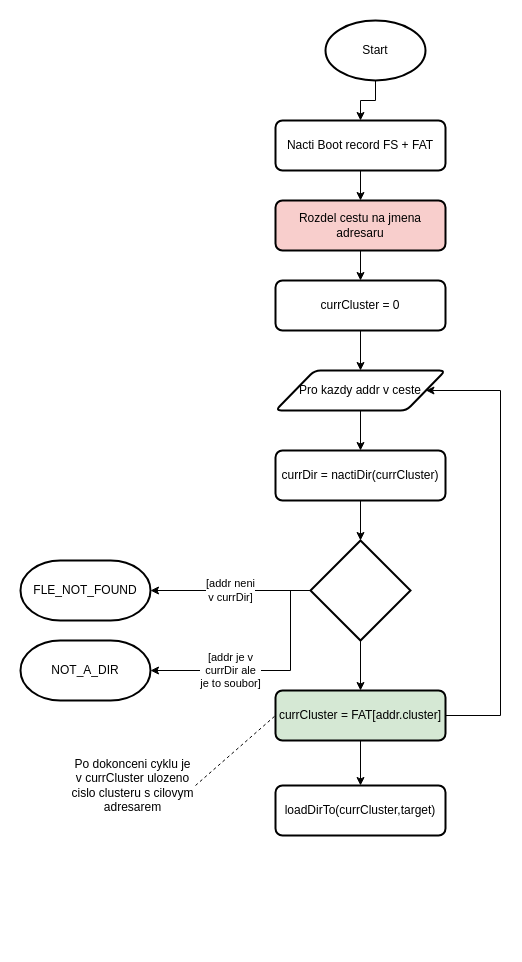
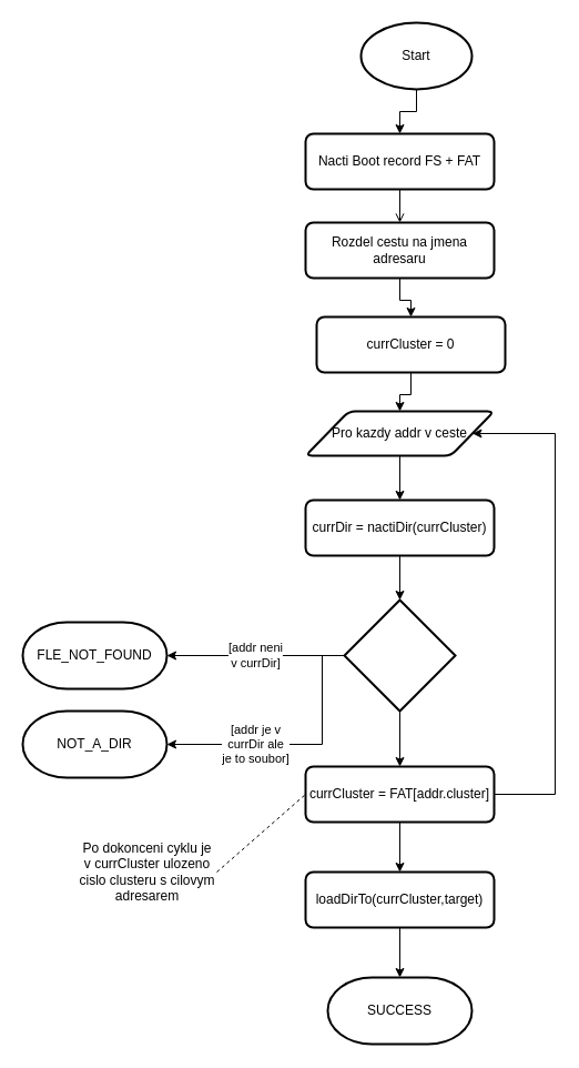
  <mxCell id="0" />
  <mxCell id="1" parent="0" />
  <mxCell id="2" style="edgeStyle=orthogonalEdgeStyle;rounded=0;orthogonalLoop=1;jettySize=auto;html=1;entryX=0.5;entryY=0;entryDx=0;entryDy=0;" edge="1" parent="1" source="3" target="5"><mxGeometry relative="1" as="geometry" /></mxCell>
  <mxCell id="3" value="Start" style="strokeWidth=2;html=1;shape=mxgraph.flowchart.start_1;whiteSpace=wrap;" vertex="1" parent="1"><mxGeometry x="325" y="20" width="100" height="60" as="geometry" /></mxCell>
- <mxCell id="4" style="edgeStyle=orthogonalEdgeStyle;rounded=0;orthogonalLoop=1;jettySize=auto;html=1;entryX=0.5;entryY=0;entryDx=0;entryDy=0;" edge="1" parent="1" source="5" target="7"><mxGeometry relative="1" as="geometry" /></mxCell>
+ <mxCell id="4" style="edgeStyle=orthogonalEdgeStyle;rounded=0;orthogonalLoop=1;jettySize=auto;html=1;entryX=0.5;entryY=0;entryDx=0;entryDy=0;endArrow=open;" edge="1" parent="1" source="5" target="7"><mxGeometry relative="1" as="geometry" /></mxCell>
  <mxCell id="5" value="Nacti Boot record FS + FAT" style="rounded=1;whiteSpace=wrap;html=1;absoluteArcSize=1;arcSize=14;strokeWidth=2;" vertex="1" parent="1"><mxGeometry x="275" y="120" width="170" height="50" as="geometry" /></mxCell>
  <mxCell id="6" style="edgeStyle=orthogonalEdgeStyle;rounded=0;orthogonalLoop=1;jettySize=auto;html=1;entryX=0.5;entryY=0;entryDx=0;entryDy=0;" edge="1" parent="1" source="7" target="11"><mxGeometry relative="1" as="geometry" /></mxCell>
- <mxCell id="7" value="Rozdel cestu na jmena adresaru" style="rounded=1;whiteSpace=wrap;html=1;absoluteArcSize=1;arcSize=14;strokeWidth=2;fillColor=#f8cecc;" vertex="1" parent="1"><mxGeometry x="275" y="200" width="170" height="50" as="geometry" /></mxCell>
+ <mxCell id="7" value="Rozdel cestu na jmena adresaru" style="rounded=1;whiteSpace=wrap;html=1;absoluteArcSize=1;arcSize=14;strokeWidth=2;" vertex="1" parent="1"><mxGeometry x="275" y="200" width="170" height="50" as="geometry" /></mxCell>
  <mxCell id="8" style="edgeStyle=orthogonalEdgeStyle;rounded=0;orthogonalLoop=1;jettySize=auto;html=1;entryX=0.5;entryY=0;entryDx=0;entryDy=0;" edge="1" parent="1" source="9" target="21"><mxGeometry relative="1" as="geometry" /></mxCell>
  <mxCell id="9" value="Pro kazdy addr v ceste" style="shape=parallelogram;html=1;strokeWidth=2;perimeter=parallelogramPerimeter;whiteSpace=wrap;rounded=1;arcSize=12;size=0.23;" vertex="1" parent="1"><mxGeometry x="275" y="370" width="170" height="40" as="geometry" /></mxCell>
  <mxCell id="10" style="edgeStyle=orthogonalEdgeStyle;rounded=0;orthogonalLoop=1;jettySize=auto;html=1;entryX=0.5;entryY=0;entryDx=0;entryDy=0;" edge="1" parent="1" source="11" target="9"><mxGeometry relative="1" as="geometry" /></mxCell>
- <mxCell id="11" value="currCluster = 0" style="rounded=1;whiteSpace=wrap;html=1;absoluteArcSize=1;arcSize=14;strokeWidth=2;" vertex="1" parent="1"><mxGeometry x="275" y="280" width="170" height="50" as="geometry" /></mxCell>
+ <mxCell id="11" value="currCluster = 0" style="rounded=1;whiteSpace=wrap;html=1;absoluteArcSize=1;arcSize=14;strokeWidth=2;" vertex="1" parent="1"><mxGeometry x="285" y="285" width="170" height="50" as="geometry" /></mxCell>
  <mxCell id="12" value="[addr neni&lt;br&gt;v currDir]" style="edgeStyle=orthogonalEdgeStyle;rounded=0;orthogonalLoop=1;jettySize=auto;html=1;" edge="1" parent="1"><mxGeometry relative="1" as="geometry"><mxPoint x="310" y="590" as="sourcePoint" /><mxPoint x="150" y="590" as="targetPoint" /></mxGeometry></mxCell>
  <mxCell id="13" style="edgeStyle=orthogonalEdgeStyle;rounded=0;orthogonalLoop=1;jettySize=auto;html=1;entryX=0.5;entryY=0;entryDx=0;entryDy=0;exitX=0.5;exitY=1;exitDx=0;exitDy=0;exitPerimeter=0;" edge="1" parent="1" source="15" target="19"><mxGeometry relative="1" as="geometry"><mxPoint x="360" y="670" as="sourcePoint" /></mxGeometry></mxCell>
  <mxCell id="14" value="[addr je v &lt;br&gt;currDir ale&lt;br&gt;je to soubor]" style="edgeStyle=orthogonalEdgeStyle;rounded=0;orthogonalLoop=1;jettySize=auto;html=1;entryX=1;entryY=0.5;entryDx=0;entryDy=0;entryPerimeter=0;" edge="1" parent="1" source="15" target="26"><mxGeometry x="0.333" relative="1" as="geometry"><Array as="points"><mxPoint x="290" y="590" /><mxPoint x="290" y="670" /></Array><mxPoint as="offset" /></mxGeometry></mxCell>
  <mxCell id="15" value="" style="strokeWidth=2;html=1;shape=mxgraph.flowchart.decision;whiteSpace=wrap;" vertex="1" parent="1"><mxGeometry x="310" y="540" width="100" height="100" as="geometry" /></mxCell>
  <mxCell id="16" value="FLE_NOT_FOUND" style="strokeWidth=2;html=1;shape=mxgraph.flowchart.terminator;whiteSpace=wrap;" vertex="1" parent="1"><mxGeometry x="20" y="560" width="130" height="60" as="geometry" /></mxCell>
  <mxCell id="17" style="edgeStyle=orthogonalEdgeStyle;rounded=0;orthogonalLoop=1;jettySize=auto;html=1;entryX=1;entryY=0.5;entryDx=0;entryDy=0;" edge="1" parent="1" source="19" target="9"><mxGeometry relative="1" as="geometry"><Array as="points"><mxPoint x="500" y="715" /><mxPoint x="500" y="390" /></Array></mxGeometry></mxCell>
  <mxCell id="18" style="edgeStyle=orthogonalEdgeStyle;rounded=0;orthogonalLoop=1;jettySize=auto;html=1;entryX=0.5;entryY=0;entryDx=0;entryDy=0;" edge="1" parent="1" source="19" target="25"><mxGeometry relative="1" as="geometry" /></mxCell>
- <mxCell id="19" value="currCluster = FAT[addr.cluster]" style="rounded=1;whiteSpace=wrap;html=1;absoluteArcSize=1;arcSize=14;strokeWidth=2;fillColor=#d5e8d4;" vertex="1" parent="1"><mxGeometry x="275" y="690" width="170" height="50" as="geometry" /></mxCell>
+ <mxCell id="19" value="currCluster = FAT[addr.cluster]" style="rounded=1;whiteSpace=wrap;html=1;absoluteArcSize=1;arcSize=14;strokeWidth=2;" vertex="1" parent="1"><mxGeometry x="275" y="690" width="170" height="50" as="geometry" /></mxCell>
  <mxCell id="20" style="edgeStyle=orthogonalEdgeStyle;rounded=0;orthogonalLoop=1;jettySize=auto;html=1;entryX=0.5;entryY=0;entryDx=0;entryDy=0;entryPerimeter=0;" edge="1" parent="1" source="21" target="15"><mxGeometry relative="1" as="geometry" /></mxCell>
  <mxCell id="21" value="currDir = nactiDir(currCluster)" style="rounded=1;whiteSpace=wrap;html=1;absoluteArcSize=1;arcSize=14;strokeWidth=2;" vertex="1" parent="1"><mxGeometry x="275" y="450" width="170" height="50" as="geometry" /></mxCell>
  <mxCell id="22" value="Po dokonceni cyklu je v currCluster ulozeno cislo clusteru s cilovym adresarem" style="text;html=1;strokeColor=none;fillColor=none;align=center;verticalAlign=middle;whiteSpace=wrap;rounded=0;" vertex="1" parent="1"><mxGeometry x="70" y="750" width="125" height="70" as="geometry" /></mxCell>
  <mxCell id="23" value="" style="endArrow=none;dashed=1;html=1;exitX=1;exitY=0.5;exitDx=0;exitDy=0;entryX=0;entryY=0.5;entryDx=0;entryDy=0;" edge="1" parent="1" source="22" target="19"><mxGeometry width="50" height="50" relative="1" as="geometry"><mxPoint x="180" y="860" as="sourcePoint" /><mxPoint x="230" y="810" as="targetPoint" /></mxGeometry></mxCell>
+ <mxCell id="24" style="edgeStyle=orthogonalEdgeStyle;rounded=0;orthogonalLoop=1;jettySize=auto;html=1;entryX=0.5;entryY=0;entryDx=0;entryDy=0;entryPerimeter=0;" edge="1" parent="1" source="25" target="27"><mxGeometry relative="1" as="geometry" /></mxCell>
  <mxCell id="25" value="loadDirTo(currCluster,target)" style="rounded=1;whiteSpace=wrap;html=1;absoluteArcSize=1;arcSize=14;strokeWidth=2;" vertex="1" parent="1"><mxGeometry x="275" y="785" width="170" height="50" as="geometry" /></mxCell>
  <mxCell id="26" value="NOT_A_DIR" style="strokeWidth=2;html=1;shape=mxgraph.flowchart.terminator;whiteSpace=wrap;" vertex="1" parent="1"><mxGeometry x="20" y="640" width="130" height="60" as="geometry" /></mxCell>
+ <mxCell id="27" value="SUCCESS" style="strokeWidth=2;html=1;shape=mxgraph.flowchart.terminator;whiteSpace=wrap;" vertex="1" parent="1"><mxGeometry x="295" y="880" width="130" height="60" as="geometry" /></mxCell>
